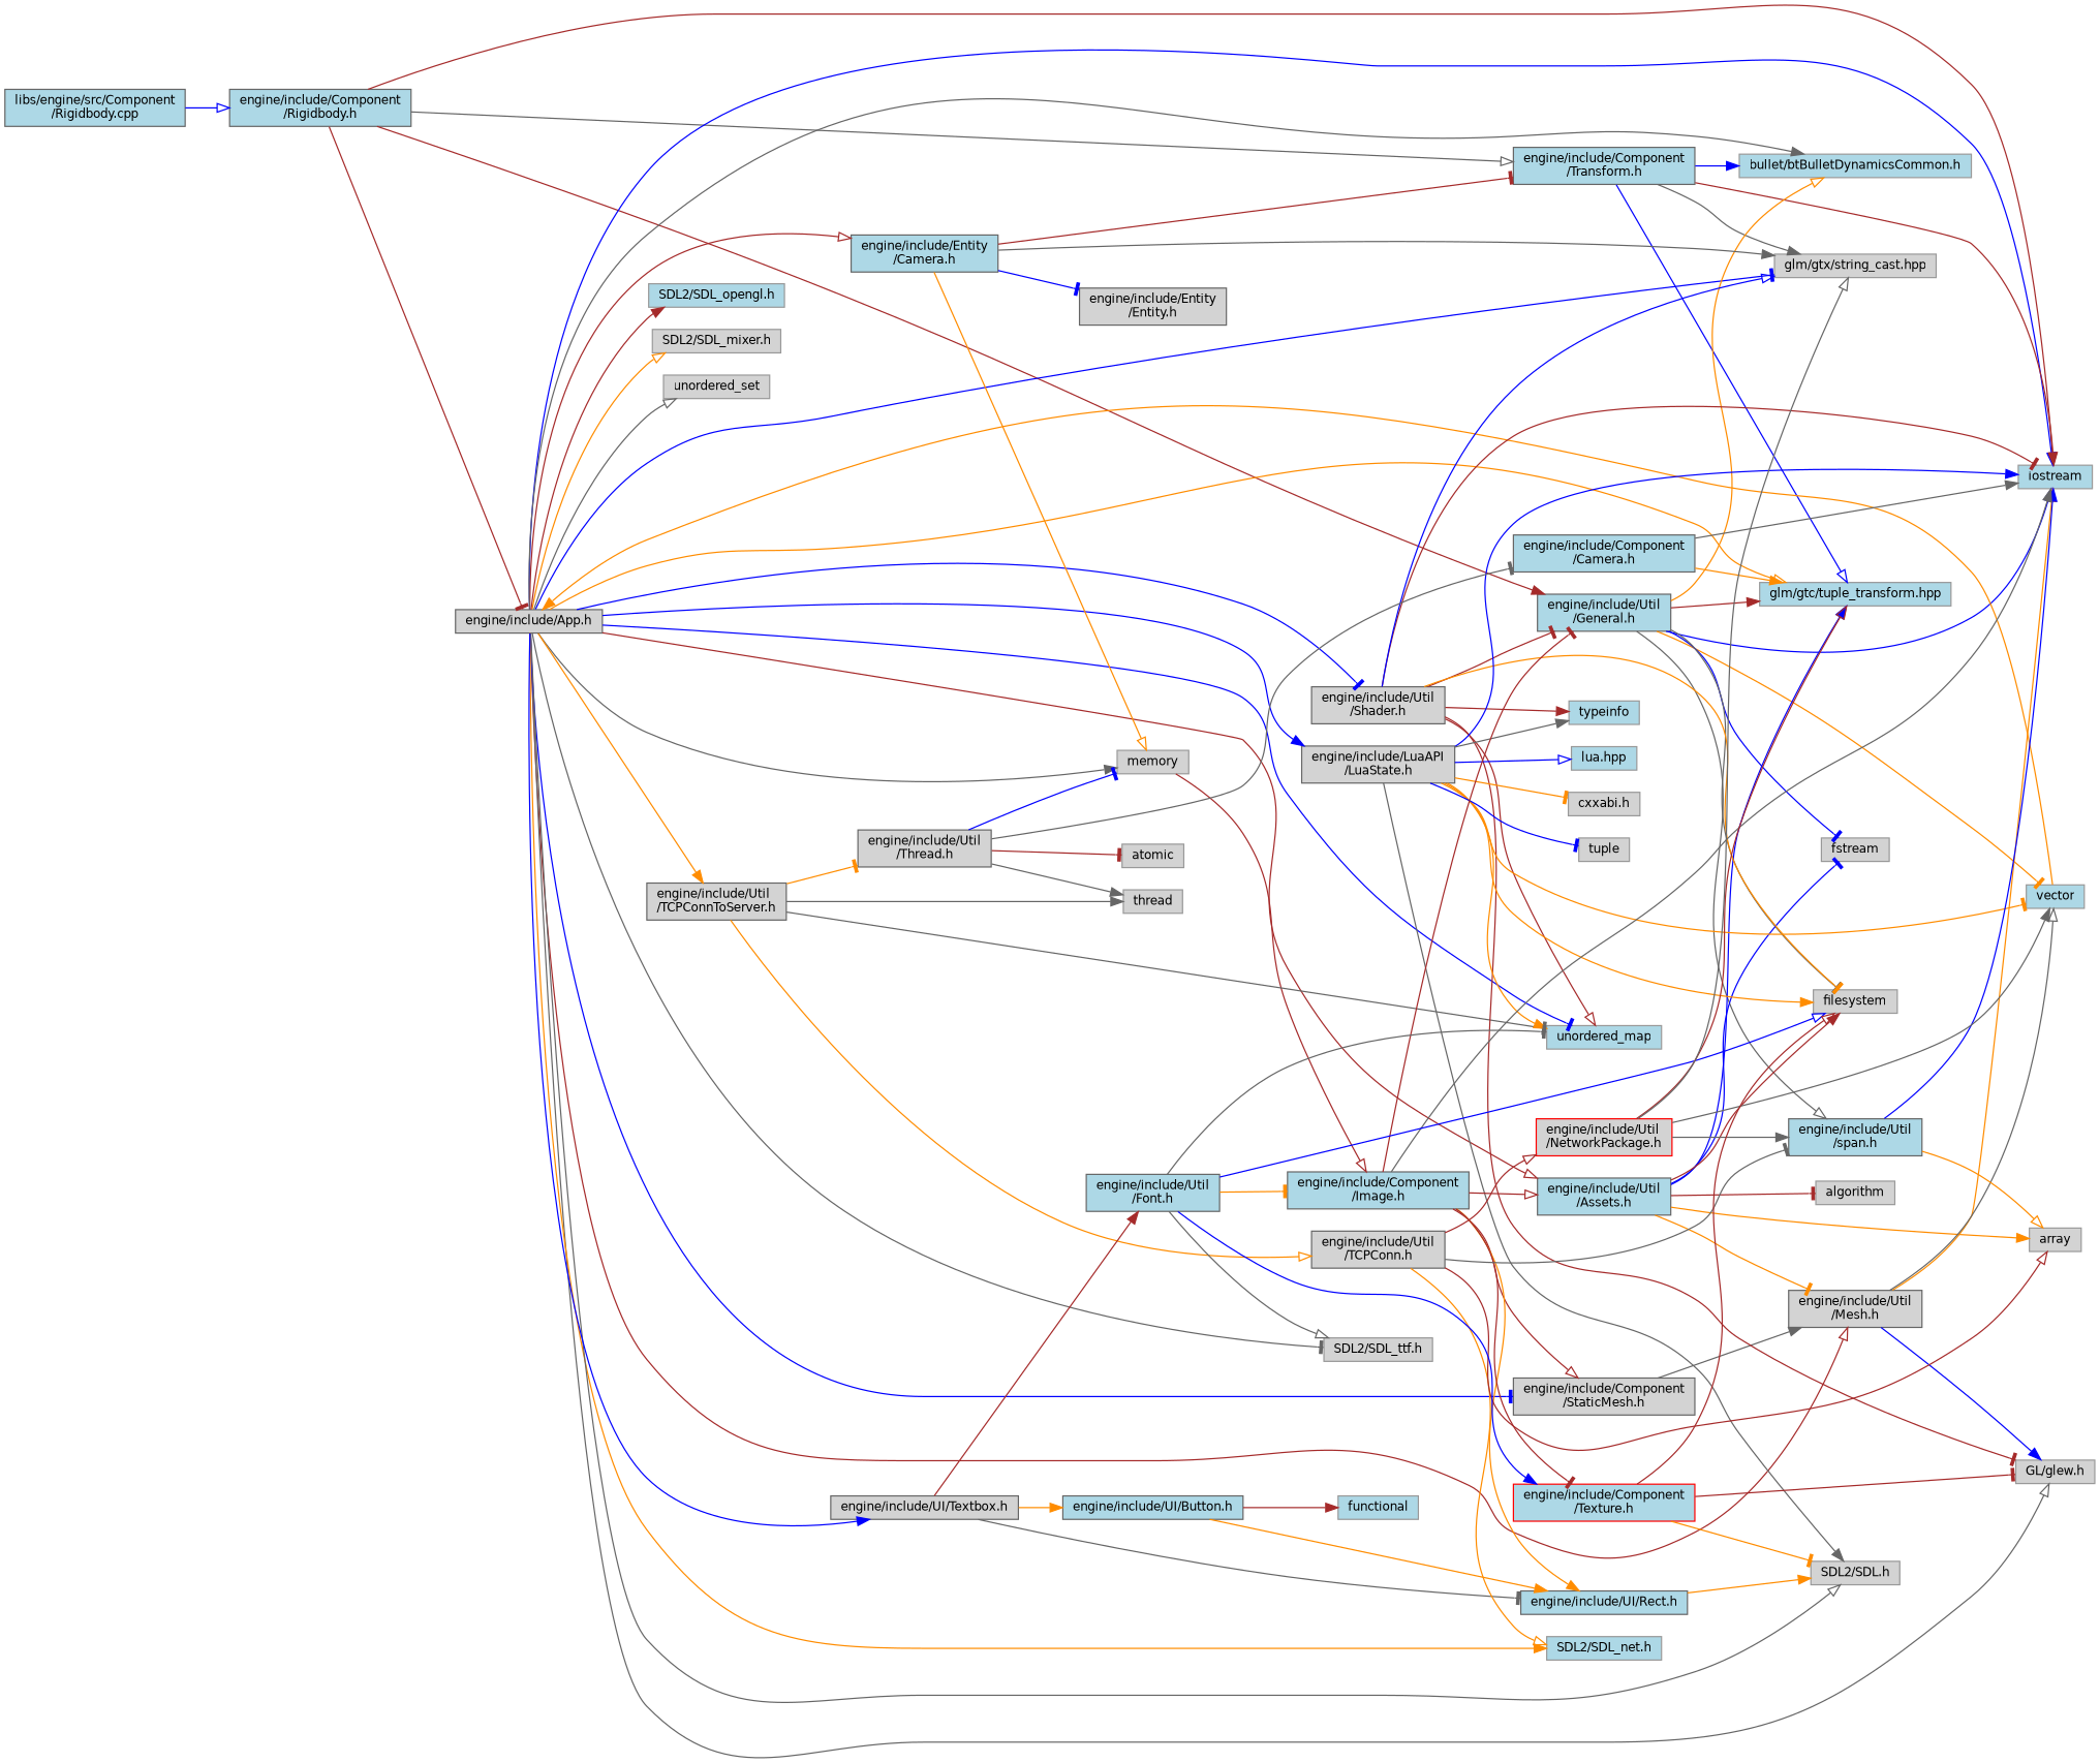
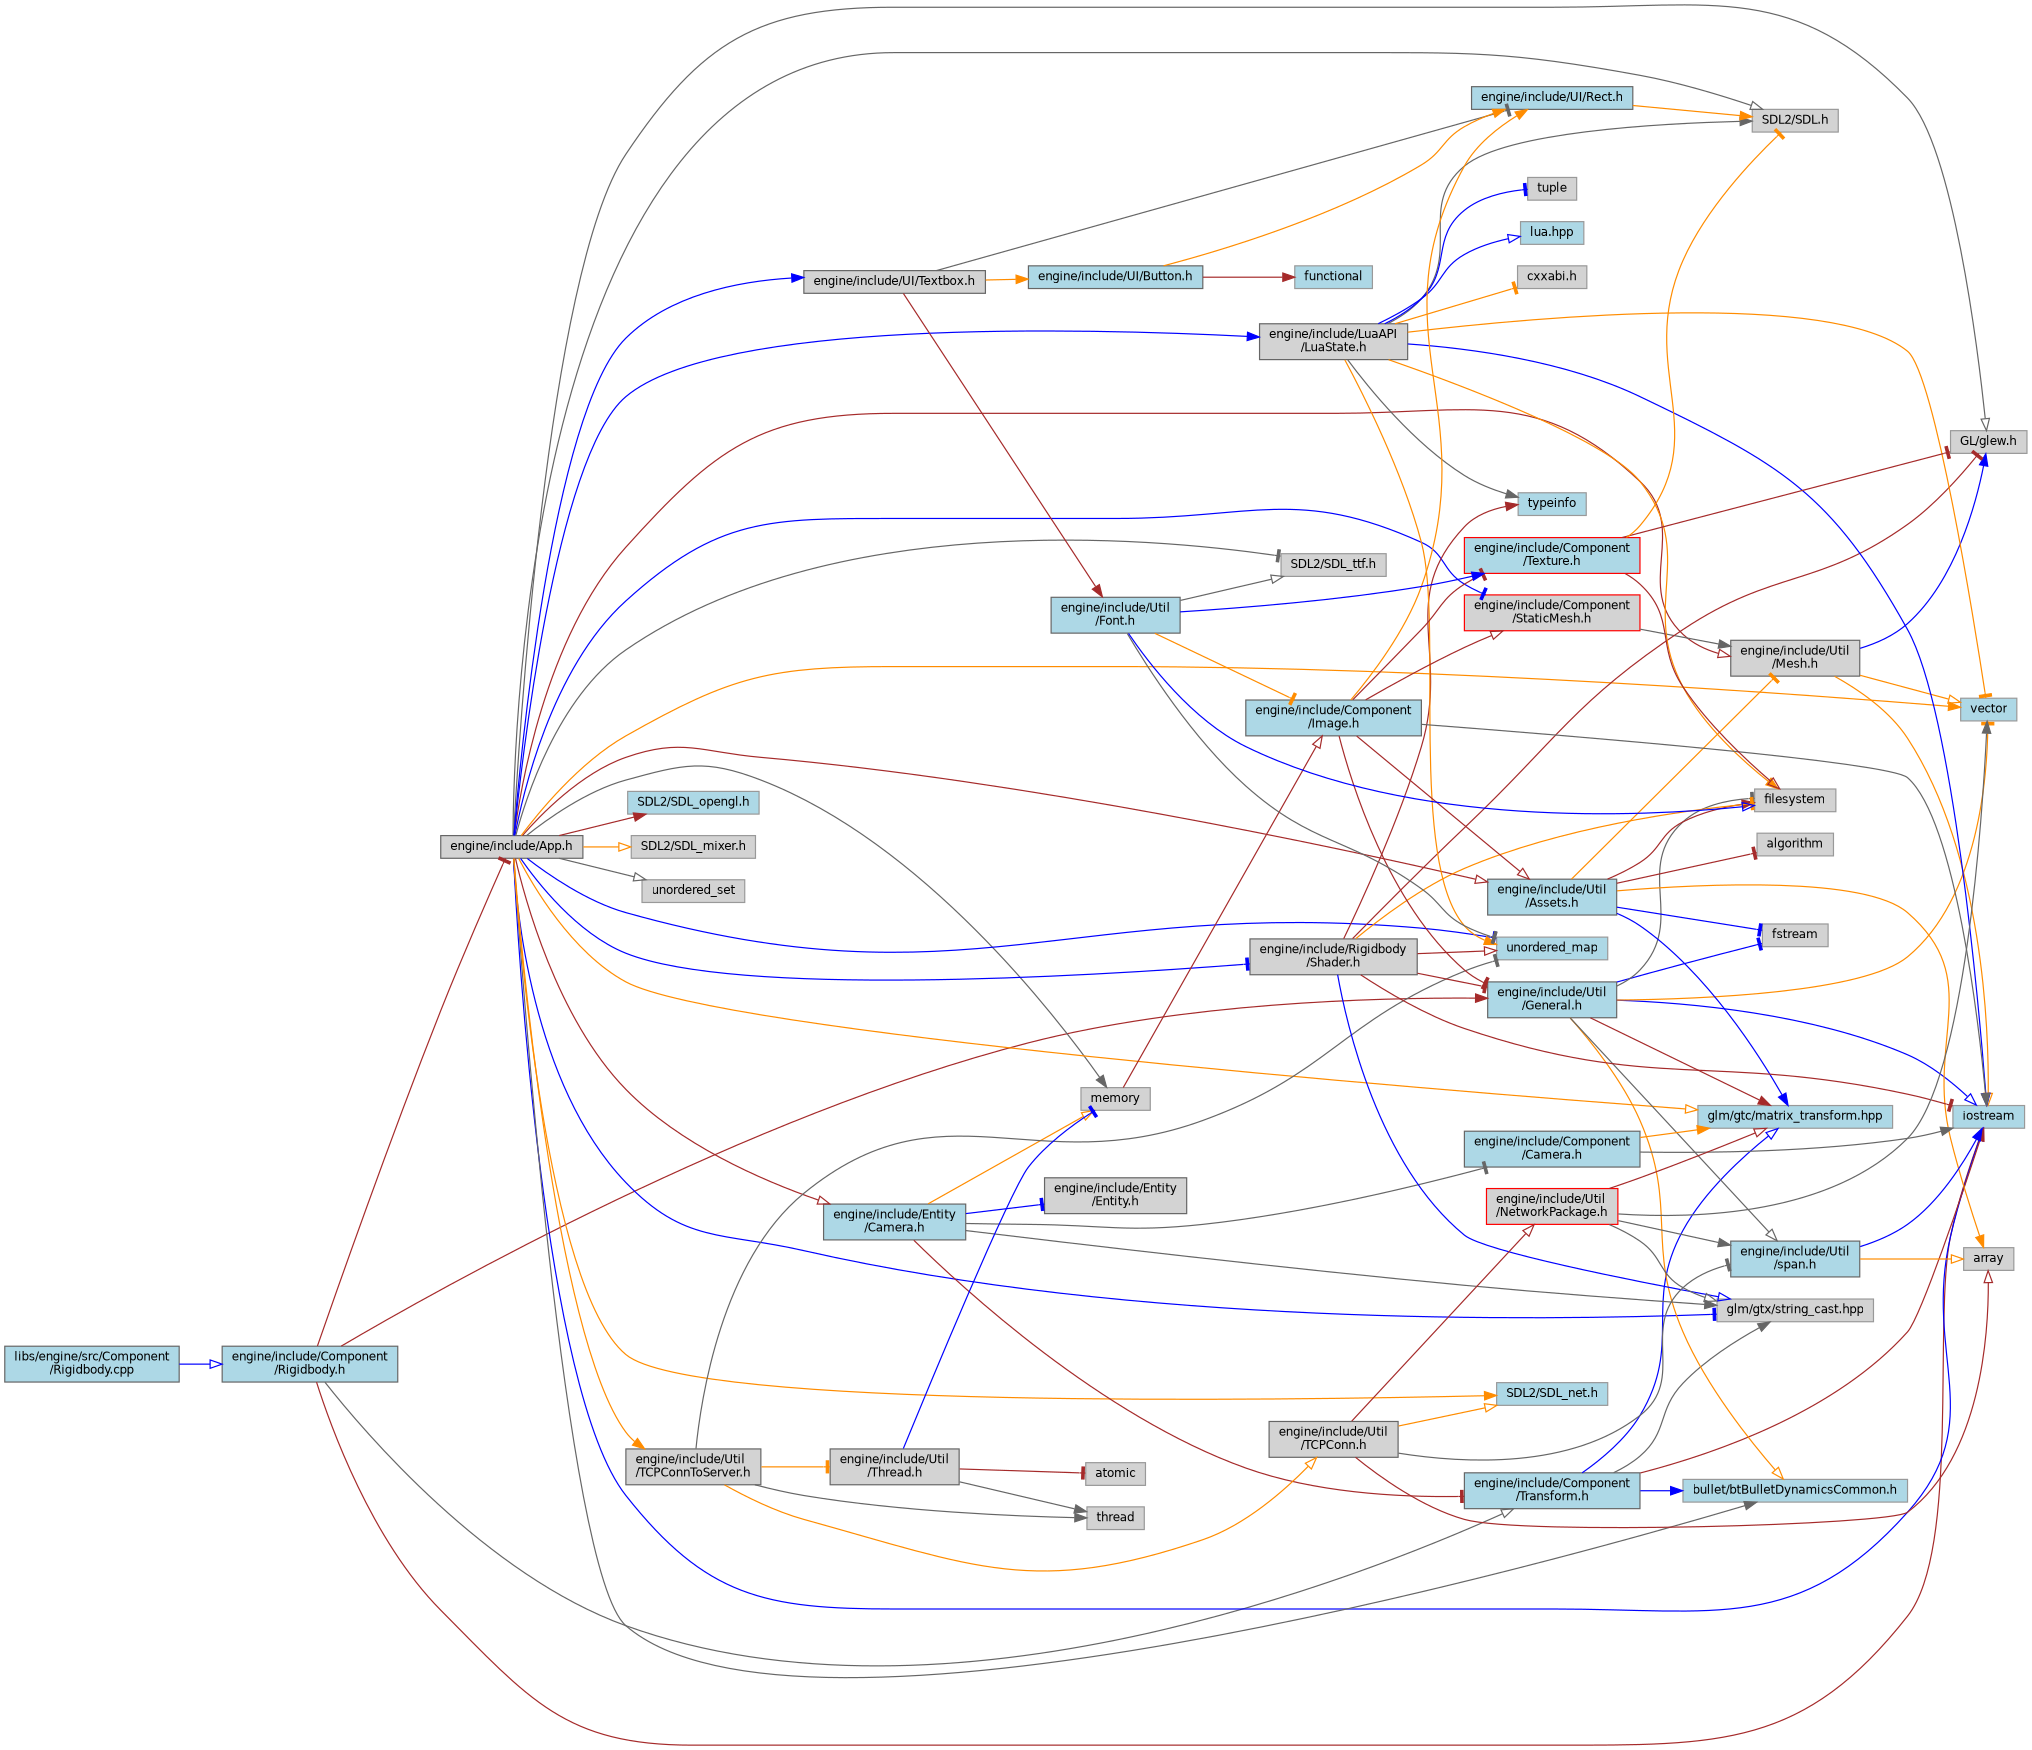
  digraph {
    rankdir=LR
    node [color=grey60 fillcolor=lightgrey fontname=Helvetica fontsize=10 shape=box style=filled]
    edge [arrowhead=normal color=brown fontname=Helvetica fontsize=10 labelfontname=Helvetica labelfontsize=10 style=solid]
    n1 [color=gray40 fillcolor=lightblue fontcolor=black height=0.2 label="libs/engine/src/Component\l/Rigidbody.cpp" width=0.4]
    n2 [color=grey40 fillcolor=lightblue height=0.2 label="engine/include/Component\l/Rigidbody.h" width=0.4]
    n3 [color=grey40 height=0.2 label="engine/include/App.h" width=0.4]
    n4 [fillcolor=lightblue height=0.2 label=iostream width=0.4]
    n5 [color=grey40 fillcolor=lightblue height=0.2 label="engine/include/Component\l/Transform.h" width=0.4]
    n6 [color=grey40 fillcolor=lightblue height=0.2 label="engine/include/Util\l/General.h" width=0.4]
    n7 [color=grey40 fillcolor=lightblue height=0.2 label="engine/include/Entity\l/Camera.h" width=0.4]
    n8 [height=0.2 label=memory width=0.4]
-   n9 [fillcolor=lightblue height=0.2 label="glm/gtc/tuple_transform.hpp" width=0.4]
+   n9 [fillcolor=lightblue height=0.2 label="glm/gtc/matrix_transform.hpp" width=0.4]
    n10 [height=0.2 label="glm/gtx/string_cast.hpp" width=0.4]
    n11 [fillcolor=lightblue height=0.2 label="bullet/btBulletDynamicsCommon.h" width=0.4]
    n12 [color=grey40 fillcolor=lightblue height=0.2 label="engine/include/Util\l/Assets.h" width=0.4]
    n13 [color=grey40 height=0.2 label="engine/include/Util\l/Mesh.h" width=0.4]
    n14 [fillcolor=lightblue height=0.2 label=vector width=0.4]
    n15 [height=0.2 label="GL/glew.h" width=0.4]
-   n16 [color=grey40 height=0.2 label="engine/include/Component\l/StaticMesh.h" width=0.4]
+   n16 [color=red height=0.2 label="engine/include/Component\l/StaticMesh.h" width=0.4]
    n17 [color=grey40 height=0.2 label="engine/include/Util\l/TCPConnToServer.h" width=0.4]
    n18 [fillcolor=lightblue height=0.2 label="SDL2/SDL_net.h" width=0.4]
    n19 [fillcolor=lightblue height=0.2 label=unordered_map width=0.4]
-   n20 [color=grey40 height=0.2 label="engine/include/Util\l/Shader.h" width=0.4]
+   n20 [color=grey40 height=0.2 label="engine/include/Rigidbody\l/Shader.h" width=0.4]
    n21 [color=grey40 height=0.2 label="engine/include/LuaAPI\l/LuaState.h" width=0.4]
    n22 [height=0.2 label="SDL2/SDL.h" width=0.4]
    n23 [color=grey40 height=0.2 label="engine/include/UI/Textbox.h" width=0.4]
    n24 [height=0.2 label="SDL2/SDL_ttf.h" width=0.4]
    n25 [fillcolor=lightblue height=0.2 label="SDL2/SDL_opengl.h" width=0.4]
    n26 [height=0.2 label="SDL2/SDL_mixer.h" width=0.4]
    n27 [height=0.2 label=unordered_set width=0.4]
    n28 [height=0.2 label=fstream width=0.4]
    n29 [height=0.2 label=filesystem width=0.4]
    n30 [color=grey40 fillcolor=lightblue height=0.2 label="engine/include/Util\l/span.h" width=0.4]
    n31 [color=grey40 height=0.2 label="engine/include/Entity\l/Entity.h" width=0.4]
    n32 [color=grey40 fillcolor=lightblue height=0.2 label="engine/include/Component\l/Camera.h" width=0.4]
    n33 [color=grey40 fillcolor=lightblue height=0.2 label="engine/include/Component\l/Image.h" width=0.4]
    n34 [height=0.2 label=array width=0.4]
    n35 [height=0.2 label=algorithm width=0.4]
    n36 [color=grey40 height=0.2 label="engine/include/Util\l/TCPConn.h" width=0.4]
    n37 [color=grey40 height=0.2 label="engine/include/Util\l/Thread.h" width=0.4]
    n38 [height=0.2 label=thread width=0.4]
    n39 [fillcolor=lightblue height=0.2 label=typeinfo width=0.4]
    n40 [fillcolor=lightblue height=0.2 label="lua.hpp" width=0.4]
    n41 [height=0.2 label="cxxabi.h" width=0.4]
    n42 [height=0.2 label=tuple width=0.4]
    n43 [color=grey40 fillcolor=lightblue height=0.2 label="engine/include/UI/Rect.h" width=0.4]
    n44 [color=grey40 fillcolor=lightblue height=0.2 label="engine/include/UI/Button.h" width=0.4]
    n45 [color=grey40 fillcolor=lightblue height=0.2 label="engine/include/Util\l/Font.h" width=0.4]
    n46 [color=red height=0.2 label="engine/include/Util\l/NetworkPackage.h" width=0.4]
    n47 [height=0.2 label=atomic width=0.4]
    n48 [fillcolor=lightblue height=0.2 label=functional width=0.4]
    n49 [color=red fillcolor=lightblue height=0.2 label="engine/include/Component\l/Texture.h" width=0.4]
    n1 -> n2 [arrowhead=onormal color=blue]
    n2 -> n3 [arrowhead=tee]
    n2 -> n4
    n2 -> n5 [arrowhead=onormal color=gray40]
    n2 -> n6
    n3 -> n4 [arrowhead=onormal color=blue]
    n3 -> n7 [arrowhead=onormal]
    n3 -> n8 [color=gray40]
    n3 -> n9 [arrowhead=onormal color=darkorange]
    n3 -> n10 [arrowhead=tee color=blue]
    n3 -> n11 [color=gray40]
    n3 -> n12 [arrowhead=onormal]
    n3 -> n13 [arrowhead=onormal]
-   n14 -> n3 [color=darkorange]
+   n3 -> n14 [color=darkorange]
    n3 -> n15 [arrowhead=onormal color=gray40]
    n3 -> n16 [arrowhead=tee color=blue]
    n3 -> n17 [color=darkorange]
    n3 -> n18 [color=darkorange]
    n3 -> n19 [arrowhead=tee color=blue]
    n3 -> n20 [arrowhead=tee color=blue]
    n3 -> n21 [color=blue]
    n3 -> n22 [arrowhead=onormal color=gray40]
    n3 -> n23 [color=blue]
    n3 -> n24 [arrowhead=tee color=gray40]
    n3 -> n25
    n3 -> n26 [arrowhead=onormal color=darkorange]
    n3 -> n27 [arrowhead=onormal color=gray40]
    n5 -> n4
    n5 -> n9 [arrowhead=onormal color=blue]
    n5 -> n10 [color=gray40]
    n5 -> n11 [color=blue]
    n6 -> n4 [arrowhead=onormal color=blue]
    n6 -> n9
    n6 -> n11 [arrowhead=onormal color=darkorange]
    n6 -> n14 [arrowhead=tee color=darkorange]
    n6 -> n28 [arrowhead=tee color=blue]
    n6 -> n29 [arrowhead=tee color=gray40]
    n6 -> n30 [arrowhead=onormal color=gray40]
    n7 -> n5 [arrowhead=tee]
    n7 -> n8 [arrowhead=onormal color=darkorange]
    n7 -> n10 [color=gray40]
    n7 -> n31 [arrowhead=tee color=blue]
-   n37 -> n32 [arrowhead=tee color=gray40]
+   n7 -> n32 [arrowhead=tee color=gray40]
    n8 -> n33 [arrowhead=onormal]
    n12 -> n9 [color=blue]
    n12 -> n13 [arrowhead=tee color=darkorange]
    n12 -> n28 [arrowhead=tee color=blue]
    n12 -> n29
    n12 -> n34 [color=darkorange]
    n12 -> n35 [arrowhead=tee]
    n13 -> n4 [arrowhead=onormal color=darkorange]
-   n13 -> n14 [arrowhead=onormal color=gray40]
+   n13 -> n14 [arrowhead=onormal color=darkorange]
    n13 -> n15 [color=blue]
    n16 -> n13 [color=gray40]
    n17 -> n19 [arrowhead=tee color=gray40]
    n17 -> n36 [arrowhead=onormal color=darkorange]
    n17 -> n37 [arrowhead=tee color=darkorange]
    n17 -> n38 [color=gray40]
    n20 -> n4 [arrowhead=tee]
    n20 -> n6 [arrowhead=tee]
    n20 -> n10 [arrowhead=onormal color=blue]
    n20 -> n15 [arrowhead=tee]
    n20 -> n19 [arrowhead=onormal]
    n20 -> n29 [arrowhead=tee color=darkorange]
    n20 -> n39
    n21 -> n4 [color=blue]
    n21 -> n14 [arrowhead=tee color=darkorange]
    n21 -> n19 [color=darkorange]
    n21 -> n22 [color=gray40]
    n21 -> n29 [color=darkorange]
    n21 -> n39 [color=gray40]
    n21 -> n40 [arrowhead=onormal color=blue]
    n21 -> n41 [arrowhead=tee color=darkorange]
    n21 -> n42 [arrowhead=tee color=blue]
    n23 -> n43 [arrowhead=tee color=gray40]
    n23 -> n44 [color=darkorange]
    n23 -> n45
    n30 -> n4 [color=blue]
    n30 -> n34 [arrowhead=onormal color=darkorange]
    n32 -> n4 [color=gray40]
    n32 -> n9 [color=darkorange]
    n33 -> n4 [color=gray40]
    n33 -> n6 [arrowhead=tee]
    n33 -> n12 [arrowhead=onormal]
    n33 -> n16 [arrowhead=onormal]
    n33 -> n43 [color=darkorange]
    n33 -> n49 [arrowhead=tee]
    n36 -> n18 [arrowhead=onormal color=darkorange]
    n36 -> n30 [arrowhead=tee color=gray40]
    n36 -> n34 [arrowhead=onormal]
    n36 -> n46 [arrowhead=onormal]
    n37 -> n8 [arrowhead=tee color=blue]
    n37 -> n38 [color=gray40]
    n37 -> n47 [arrowhead=tee]
    n43 -> n22 [color=darkorange]
    n44 -> n43 [color=darkorange]
    n44 -> n48
    n45 -> n19 [arrowhead=tee color=gray40]
    n45 -> n24 [arrowhead=onormal color=gray40]
    n45 -> n29 [arrowhead=onormal color=blue]
    n45 -> n33 [arrowhead=tee color=darkorange]
    n45 -> n49 [color=blue]
    n46 -> n9 [arrowhead=onormal]
    n46 -> n10 [arrowhead=onormal color=gray40]
    n46 -> n14 [color=gray40]
    n46 -> n30 [color=gray40]
    n49 -> n15 [arrowhead=tee]
    n49 -> n22 [arrowhead=tee color=darkorange]
    n49 -> n29 [arrowhead=onormal]
  }
